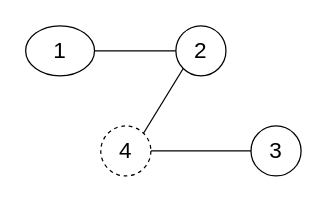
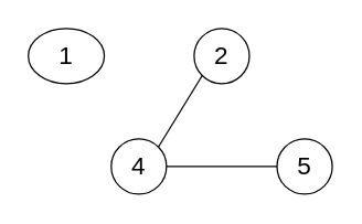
  <mxCell id="0" />
  <mxCell id="1" parent="0" />
- <mxCell id="2" style="edgeStyle=none;html=1;exitX=1;exitY=0.5;exitDx=0;exitDy=0;fontSize=18;startArrow=none;startFill=0;endArrow=none;endFill=0;" edge="1" parent="1" source="3" target="5"><mxGeometry relative="1" as="geometry" /></mxCell>
  <mxCell id="3" value="1" style="ellipse;whiteSpace=wrap;html=1;aspect=fixed;fontSize=18;" vertex="1" parent="1"><mxGeometry x="20" y="20" width="55" height="40" as="geometry" /></mxCell>
  <mxCell id="4" style="edgeStyle=none;html=1;exitX=0;exitY=1;exitDx=0;exitDy=0;entryX=1;entryY=0;entryDx=0;entryDy=0;fontSize=18;startArrow=none;startFill=0;endArrow=none;endFill=0;" edge="1" parent="1" source="5" target="7"><mxGeometry relative="1" as="geometry" /></mxCell>
  <mxCell id="5" value="2" style="ellipse;whiteSpace=wrap;html=1;aspect=fixed;fontSize=18;" vertex="1" parent="1"><mxGeometry x="140" y="20" width="40" height="40" as="geometry" /></mxCell>
  <mxCell id="6" style="edgeStyle=none;html=1;exitX=1;exitY=0.5;exitDx=0;exitDy=0;entryX=0;entryY=0.5;entryDx=0;entryDy=0;fontSize=18;startArrow=none;startFill=0;endArrow=none;endFill=0;" edge="1" parent="1" source="7" target="8"><mxGeometry relative="1" as="geometry" /></mxCell>
- <mxCell id="7" value="4" style="ellipse;whiteSpace=wrap;html=1;aspect=fixed;fontSize=18;dashed=1;" vertex="1" parent="1"><mxGeometry x="80" y="100" width="40" height="40" as="geometry" /></mxCell>
- <mxCell id="8" value="3" style="ellipse;whiteSpace=wrap;html=1;aspect=fixed;fontSize=18;" vertex="1" parent="1"><mxGeometry x="200" y="100" width="40" height="40" as="geometry" /></mxCell>
+ <mxCell id="7" value="4" style="ellipse;whiteSpace=wrap;html=1;aspect=fixed;fontSize=18;" vertex="1" parent="1"><mxGeometry x="80" y="100" width="40" height="40" as="geometry" /></mxCell>
+ <mxCell id="8" value="5" style="ellipse;whiteSpace=wrap;html=1;aspect=fixed;fontSize=18;" vertex="1" parent="1"><mxGeometry x="200" y="100" width="40" height="40" as="geometry" /></mxCell>
